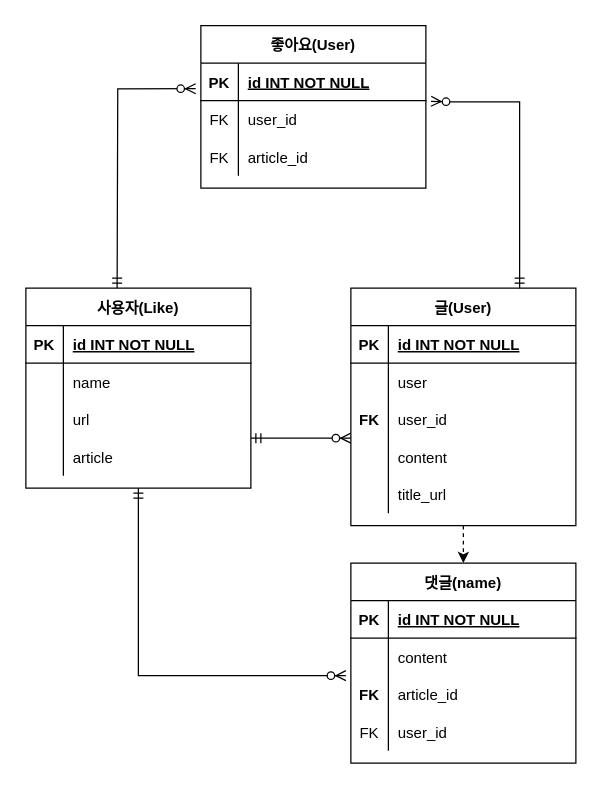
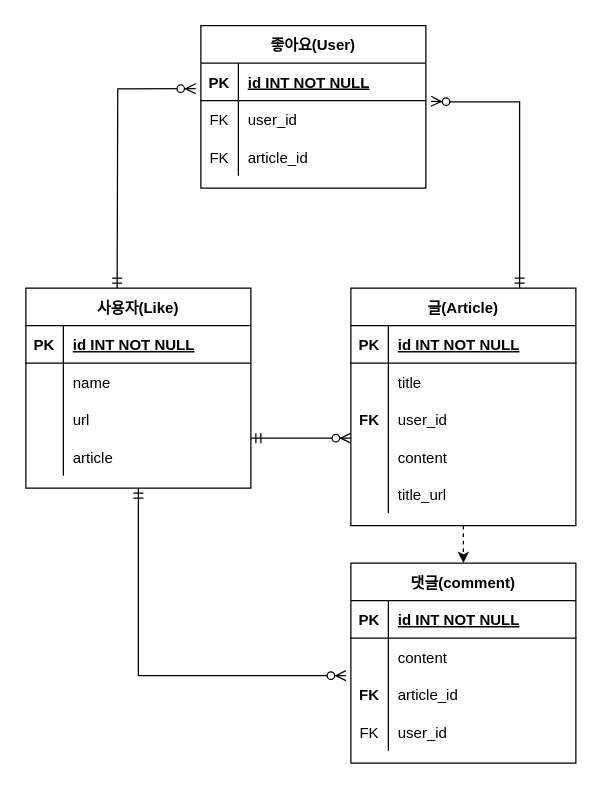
  <mxCell id="0" />
  <mxCell id="1" parent="0" />
  <mxCell id="2" value="사용자(Like)" style="shape=table;startSize=30;container=1;collapsible=1;childLayout=tableLayout;fixedRows=1;rowLines=0;fontStyle=1;align=center;resizeLast=1;rounded=0;" parent="1" vertex="1"><mxGeometry x="20" y="230" width="180" height="160" as="geometry" /></mxCell>
  <mxCell id="3" value="" style="shape=tableRow;horizontal=0;startSize=0;swimlaneHead=0;swimlaneBody=0;fillColor=none;collapsible=0;dropTarget=0;points=[[0,0.5],[1,0.5]];portConstraint=eastwest;top=0;left=0;right=0;bottom=1;rounded=0;" parent="2" vertex="1"><mxGeometry y="30" width="180" height="30" as="geometry" /></mxCell>
  <mxCell id="4" value="PK" style="shape=partialRectangle;connectable=0;fillColor=none;top=0;left=0;bottom=0;right=0;fontStyle=1;overflow=hidden;rounded=0;" parent="3" vertex="1"><mxGeometry width="30" height="30" as="geometry"><mxRectangle width="30" height="30" as="alternateBounds" /></mxGeometry></mxCell>
  <mxCell id="5" value="id INT NOT NULL" style="shape=partialRectangle;connectable=0;fillColor=none;top=0;left=0;bottom=0;right=0;align=left;spacingLeft=6;fontStyle=5;overflow=hidden;rounded=0;" parent="3" vertex="1"><mxGeometry x="30" width="150" height="30" as="geometry"><mxRectangle width="150" height="30" as="alternateBounds" /></mxGeometry></mxCell>
  <mxCell id="6" value="" style="shape=tableRow;horizontal=0;startSize=0;swimlaneHead=0;swimlaneBody=0;fillColor=none;collapsible=0;dropTarget=0;points=[[0,0.5],[1,0.5]];portConstraint=eastwest;top=0;left=0;right=0;bottom=0;rounded=0;" parent="2" vertex="1"><mxGeometry y="60" width="180" height="30" as="geometry" /></mxCell>
  <mxCell id="7" value="" style="shape=partialRectangle;connectable=0;fillColor=none;top=0;left=0;bottom=0;right=0;editable=1;overflow=hidden;rounded=0;" parent="6" vertex="1"><mxGeometry width="30" height="30" as="geometry"><mxRectangle width="30" height="30" as="alternateBounds" /></mxGeometry></mxCell>
  <mxCell id="8" value="name" style="shape=partialRectangle;connectable=0;fillColor=none;top=0;left=0;bottom=0;right=0;align=left;spacingLeft=6;overflow=hidden;rounded=0;" parent="6" vertex="1"><mxGeometry x="30" width="150" height="30" as="geometry"><mxRectangle width="150" height="30" as="alternateBounds" /></mxGeometry></mxCell>
  <mxCell id="9" value="" style="shape=tableRow;horizontal=0;startSize=0;swimlaneHead=0;swimlaneBody=0;fillColor=none;collapsible=0;dropTarget=0;points=[[0,0.5],[1,0.5]];portConstraint=eastwest;top=0;left=0;right=0;bottom=0;rounded=0;" parent="2" vertex="1"><mxGeometry y="90" width="180" height="30" as="geometry" /></mxCell>
  <mxCell id="10" value="" style="shape=partialRectangle;connectable=0;fillColor=none;top=0;left=0;bottom=0;right=0;editable=1;overflow=hidden;rounded=0;" parent="9" vertex="1"><mxGeometry width="30" height="30" as="geometry"><mxRectangle width="30" height="30" as="alternateBounds" /></mxGeometry></mxCell>
  <mxCell id="11" value="url" style="shape=partialRectangle;connectable=0;fillColor=none;top=0;left=0;bottom=0;right=0;align=left;spacingLeft=6;overflow=hidden;rounded=0;" parent="9" vertex="1"><mxGeometry x="30" width="150" height="30" as="geometry"><mxRectangle width="150" height="30" as="alternateBounds" /></mxGeometry></mxCell>
  <mxCell id="12" value="" style="shape=tableRow;horizontal=0;startSize=0;swimlaneHead=0;swimlaneBody=0;fillColor=none;collapsible=0;dropTarget=0;points=[[0,0.5],[1,0.5]];portConstraint=eastwest;top=0;left=0;right=0;bottom=0;rounded=0;" parent="2" vertex="1"><mxGeometry y="120" width="180" height="30" as="geometry" /></mxCell>
  <mxCell id="13" value="" style="shape=partialRectangle;connectable=0;fillColor=none;top=0;left=0;bottom=0;right=0;editable=1;overflow=hidden;rounded=0;" parent="12" vertex="1"><mxGeometry width="30" height="30" as="geometry"><mxRectangle width="30" height="30" as="alternateBounds" /></mxGeometry></mxCell>
  <mxCell id="14" value="article" style="shape=partialRectangle;connectable=0;fillColor=none;top=0;left=0;bottom=0;right=0;align=left;spacingLeft=6;overflow=hidden;rounded=0;" parent="12" vertex="1"><mxGeometry x="30" width="150" height="30" as="geometry"><mxRectangle width="150" height="30" as="alternateBounds" /></mxGeometry></mxCell>
  <mxCell id="15" style="edgeStyle=orthogonalEdgeStyle;rounded=0;orthogonalLoop=1;jettySize=auto;html=1;exitX=0.5;exitY=1;exitDx=0;exitDy=0;entryX=0.5;entryY=0;entryDx=0;entryDy=0;dashed=1;" parent="1" source="16" target="32" edge="1"><mxGeometry relative="1" as="geometry" /></mxCell>
- <mxCell id="16" value="글(User)" style="shape=table;startSize=30;container=1;collapsible=1;childLayout=tableLayout;fixedRows=1;rowLines=0;fontStyle=1;align=center;resizeLast=1;rounded=0;" parent="1" vertex="1"><mxGeometry x="280" y="230" width="180" height="190" as="geometry" /></mxCell>
+ <mxCell id="16" value="글(Article)" style="shape=table;startSize=30;container=1;collapsible=1;childLayout=tableLayout;fixedRows=1;rowLines=0;fontStyle=1;align=center;resizeLast=1;rounded=0;" parent="1" vertex="1"><mxGeometry x="280" y="230" width="180" height="190" as="geometry" /></mxCell>
  <mxCell id="17" value="" style="shape=tableRow;horizontal=0;startSize=0;swimlaneHead=0;swimlaneBody=0;fillColor=none;collapsible=0;dropTarget=0;points=[[0,0.5],[1,0.5]];portConstraint=eastwest;top=0;left=0;right=0;bottom=1;rounded=0;" parent="16" vertex="1"><mxGeometry y="30" width="180" height="30" as="geometry" /></mxCell>
  <mxCell id="18" value="PK" style="shape=partialRectangle;connectable=0;fillColor=none;top=0;left=0;bottom=0;right=0;fontStyle=1;overflow=hidden;rounded=0;" parent="17" vertex="1"><mxGeometry width="30" height="30" as="geometry"><mxRectangle width="30" height="30" as="alternateBounds" /></mxGeometry></mxCell>
  <mxCell id="19" value="id INT NOT NULL" style="shape=partialRectangle;connectable=0;fillColor=none;top=0;left=0;bottom=0;right=0;align=left;spacingLeft=6;fontStyle=5;overflow=hidden;rounded=0;" parent="17" vertex="1"><mxGeometry x="30" width="150" height="30" as="geometry"><mxRectangle width="150" height="30" as="alternateBounds" /></mxGeometry></mxCell>
  <mxCell id="20" value="" style="shape=tableRow;horizontal=0;startSize=0;swimlaneHead=0;swimlaneBody=0;fillColor=none;collapsible=0;dropTarget=0;points=[[0,0.5],[1,0.5]];portConstraint=eastwest;top=0;left=0;right=0;bottom=0;rounded=0;" parent="16" vertex="1"><mxGeometry y="60" width="180" height="30" as="geometry" /></mxCell>
  <mxCell id="21" value="" style="shape=partialRectangle;connectable=0;fillColor=none;top=0;left=0;bottom=0;right=0;editable=1;overflow=hidden;rounded=0;" parent="20" vertex="1"><mxGeometry width="30" height="30" as="geometry"><mxRectangle width="30" height="30" as="alternateBounds" /></mxGeometry></mxCell>
- <mxCell id="22" value="user" style="shape=partialRectangle;connectable=0;fillColor=none;top=0;left=0;bottom=0;right=0;align=left;spacingLeft=6;overflow=hidden;rounded=0;" parent="20" vertex="1"><mxGeometry x="30" width="150" height="30" as="geometry"><mxRectangle width="150" height="30" as="alternateBounds" /></mxGeometry></mxCell>
+ <mxCell id="22" value="title" style="shape=partialRectangle;connectable=0;fillColor=none;top=0;left=0;bottom=0;right=0;align=left;spacingLeft=6;overflow=hidden;rounded=0;" parent="20" vertex="1"><mxGeometry x="30" width="150" height="30" as="geometry"><mxRectangle width="150" height="30" as="alternateBounds" /></mxGeometry></mxCell>
  <mxCell id="23" style="shape=tableRow;horizontal=0;startSize=0;swimlaneHead=0;swimlaneBody=0;fillColor=none;collapsible=0;dropTarget=0;points=[[0,0.5],[1,0.5]];portConstraint=eastwest;top=0;left=0;right=0;bottom=0;rounded=0;" vertex="1" parent="16"><mxGeometry y="90" width="180" height="30" as="geometry" /></mxCell>
  <mxCell id="24" value="FK" style="shape=partialRectangle;connectable=0;fillColor=none;top=0;left=0;bottom=0;right=0;editable=1;overflow=hidden;rounded=0;fontStyle=1" vertex="1" parent="23"><mxGeometry width="30" height="30" as="geometry"><mxRectangle width="30" height="30" as="alternateBounds" /></mxGeometry></mxCell>
  <mxCell id="25" value="user_id" style="shape=partialRectangle;connectable=0;fillColor=none;top=0;left=0;bottom=0;right=0;align=left;spacingLeft=6;overflow=hidden;rounded=0;" vertex="1" parent="23"><mxGeometry x="30" width="150" height="30" as="geometry"><mxRectangle width="150" height="30" as="alternateBounds" /></mxGeometry></mxCell>
  <mxCell id="26" value="" style="shape=tableRow;horizontal=0;startSize=0;swimlaneHead=0;swimlaneBody=0;fillColor=none;collapsible=0;dropTarget=0;points=[[0,0.5],[1,0.5]];portConstraint=eastwest;top=0;left=0;right=0;bottom=0;rounded=0;" parent="16" vertex="1"><mxGeometry y="120" width="180" height="30" as="geometry" /></mxCell>
  <mxCell id="27" value="" style="shape=partialRectangle;connectable=0;fillColor=none;top=0;left=0;bottom=0;right=0;editable=1;overflow=hidden;rounded=0;" parent="26" vertex="1"><mxGeometry width="30" height="30" as="geometry"><mxRectangle width="30" height="30" as="alternateBounds" /></mxGeometry></mxCell>
  <mxCell id="28" value="content" style="shape=partialRectangle;connectable=0;fillColor=none;top=0;left=0;bottom=0;right=0;align=left;spacingLeft=6;overflow=hidden;rounded=0;" parent="26" vertex="1"><mxGeometry x="30" width="150" height="30" as="geometry"><mxRectangle width="150" height="30" as="alternateBounds" /></mxGeometry></mxCell>
  <mxCell id="29" value="" style="shape=tableRow;horizontal=0;startSize=0;swimlaneHead=0;swimlaneBody=0;fillColor=none;collapsible=0;dropTarget=0;points=[[0,0.5],[1,0.5]];portConstraint=eastwest;top=0;left=0;right=0;bottom=0;rounded=0;" parent="16" vertex="1"><mxGeometry y="150" width="180" height="30" as="geometry" /></mxCell>
  <mxCell id="30" value="" style="shape=partialRectangle;connectable=0;fillColor=none;top=0;left=0;bottom=0;right=0;editable=1;overflow=hidden;rounded=0;" parent="29" vertex="1"><mxGeometry width="30" height="30" as="geometry"><mxRectangle width="30" height="30" as="alternateBounds" /></mxGeometry></mxCell>
  <mxCell id="31" value="title_url" style="shape=partialRectangle;connectable=0;fillColor=none;top=0;left=0;bottom=0;right=0;align=left;spacingLeft=6;overflow=hidden;rounded=0;" parent="29" vertex="1"><mxGeometry x="30" width="150" height="30" as="geometry"><mxRectangle width="150" height="30" as="alternateBounds" /></mxGeometry></mxCell>
- <mxCell id="32" value="댓글(name)" style="shape=table;startSize=30;container=1;collapsible=1;childLayout=tableLayout;fixedRows=1;rowLines=0;fontStyle=1;align=center;resizeLast=1;rounded=0;" parent="1" vertex="1"><mxGeometry x="280" y="450" width="180" height="160" as="geometry" /></mxCell>
+ <mxCell id="32" value="댓글(comment)" style="shape=table;startSize=30;container=1;collapsible=1;childLayout=tableLayout;fixedRows=1;rowLines=0;fontStyle=1;align=center;resizeLast=1;rounded=0;" parent="1" vertex="1"><mxGeometry x="280" y="450" width="180" height="160" as="geometry" /></mxCell>
  <mxCell id="33" value="" style="shape=tableRow;horizontal=0;startSize=0;swimlaneHead=0;swimlaneBody=0;fillColor=none;collapsible=0;dropTarget=0;points=[[0,0.5],[1,0.5]];portConstraint=eastwest;top=0;left=0;right=0;bottom=1;rounded=0;" parent="32" vertex="1"><mxGeometry y="30" width="180" height="30" as="geometry" /></mxCell>
  <mxCell id="34" value="PK" style="shape=partialRectangle;connectable=0;fillColor=none;top=0;left=0;bottom=0;right=0;fontStyle=1;overflow=hidden;rounded=0;" parent="33" vertex="1"><mxGeometry width="30" height="30" as="geometry"><mxRectangle width="30" height="30" as="alternateBounds" /></mxGeometry></mxCell>
  <mxCell id="35" value="id INT NOT NULL" style="shape=partialRectangle;connectable=0;fillColor=none;top=0;left=0;bottom=0;right=0;align=left;spacingLeft=6;fontStyle=5;overflow=hidden;rounded=0;" parent="33" vertex="1"><mxGeometry x="30" width="150" height="30" as="geometry"><mxRectangle width="150" height="30" as="alternateBounds" /></mxGeometry></mxCell>
  <mxCell id="36" value="" style="shape=tableRow;horizontal=0;startSize=0;swimlaneHead=0;swimlaneBody=0;fillColor=none;collapsible=0;dropTarget=0;points=[[0,0.5],[1,0.5]];portConstraint=eastwest;top=0;left=0;right=0;bottom=0;rounded=0;" parent="32" vertex="1"><mxGeometry y="60" width="180" height="30" as="geometry" /></mxCell>
  <mxCell id="37" value="" style="shape=partialRectangle;connectable=0;fillColor=none;top=0;left=0;bottom=0;right=0;editable=1;overflow=hidden;rounded=0;" parent="36" vertex="1"><mxGeometry width="30" height="30" as="geometry"><mxRectangle width="30" height="30" as="alternateBounds" /></mxGeometry></mxCell>
  <mxCell id="38" value="content" style="shape=partialRectangle;connectable=0;fillColor=none;top=0;left=0;bottom=0;right=0;align=left;spacingLeft=6;overflow=hidden;rounded=0;" parent="36" vertex="1"><mxGeometry x="30" width="150" height="30" as="geometry"><mxRectangle width="150" height="30" as="alternateBounds" /></mxGeometry></mxCell>
  <mxCell id="39" style="shape=tableRow;horizontal=0;startSize=0;swimlaneHead=0;swimlaneBody=0;fillColor=none;collapsible=0;dropTarget=0;points=[[0,0.5],[1,0.5]];portConstraint=eastwest;top=0;left=0;right=0;bottom=0;rounded=0;" vertex="1" parent="32"><mxGeometry y="90" width="180" height="30" as="geometry" /></mxCell>
  <mxCell id="40" value="FK" style="shape=partialRectangle;connectable=0;fillColor=none;top=0;left=0;bottom=0;right=0;editable=1;overflow=hidden;rounded=0;fontStyle=1" vertex="1" parent="39"><mxGeometry width="30" height="30" as="geometry"><mxRectangle width="30" height="30" as="alternateBounds" /></mxGeometry></mxCell>
  <mxCell id="41" value="article_id" style="shape=partialRectangle;connectable=0;fillColor=none;top=0;left=0;bottom=0;right=0;align=left;spacingLeft=6;overflow=hidden;rounded=0;" vertex="1" parent="39"><mxGeometry x="30" width="150" height="30" as="geometry"><mxRectangle width="150" height="30" as="alternateBounds" /></mxGeometry></mxCell>
  <mxCell id="42" value="" style="shape=tableRow;horizontal=0;startSize=0;swimlaneHead=0;swimlaneBody=0;fillColor=none;collapsible=0;dropTarget=0;points=[[0,0.5],[1,0.5]];portConstraint=eastwest;top=0;left=0;right=0;bottom=0;rounded=0;" parent="32" vertex="1"><mxGeometry y="120" width="180" height="30" as="geometry" /></mxCell>
  <mxCell id="43" value="FK" style="shape=partialRectangle;connectable=0;fillColor=none;top=0;left=0;bottom=0;right=0;editable=1;overflow=hidden;rounded=0;" parent="42" vertex="1"><mxGeometry width="30" height="30" as="geometry"><mxRectangle width="30" height="30" as="alternateBounds" /></mxGeometry></mxCell>
  <mxCell id="44" value="user_id" style="shape=partialRectangle;connectable=0;fillColor=none;top=0;left=0;bottom=0;right=0;align=left;spacingLeft=6;overflow=hidden;rounded=0;" parent="42" vertex="1"><mxGeometry x="30" width="150" height="30" as="geometry"><mxRectangle width="150" height="30" as="alternateBounds" /></mxGeometry></mxCell>
  <mxCell id="45" value="" style="edgeStyle=entityRelationEdgeStyle;fontSize=12;html=1;endArrow=ERzeroToMany;startArrow=ERmandOne;rounded=0;" edge="1" parent="1"><mxGeometry width="100" height="100" relative="1" as="geometry"><mxPoint x="200" y="350" as="sourcePoint" /><mxPoint x="280" y="350" as="targetPoint" /></mxGeometry></mxCell>
  <mxCell id="46" value="" style="edgeStyle=orthogonalEdgeStyle;fontSize=12;html=1;endArrow=ERzeroToMany;startArrow=ERmandOne;rounded=0;exitX=0.5;exitY=1;exitDx=0;exitDy=0;entryX=-0.022;entryY=0;entryDx=0;entryDy=0;entryPerimeter=0;" edge="1" parent="1" source="2" target="39"><mxGeometry width="100" height="100" relative="1" as="geometry"><mxPoint x="120" y="390.01" as="sourcePoint" /><mxPoint x="170" y="555" as="targetPoint" /><Array as="points"><mxPoint x="110" y="540" /></Array></mxGeometry></mxCell>
  <mxCell id="47" value="좋아요(User)" style="shape=table;startSize=30;container=1;collapsible=1;childLayout=tableLayout;fixedRows=1;rowLines=0;fontStyle=1;align=center;resizeLast=1;rounded=0;" vertex="1" parent="1"><mxGeometry x="160" y="20" width="180" height="130" as="geometry" /></mxCell>
  <mxCell id="48" value="" style="shape=tableRow;horizontal=0;startSize=0;swimlaneHead=0;swimlaneBody=0;fillColor=none;collapsible=0;dropTarget=0;points=[[0,0.5],[1,0.5]];portConstraint=eastwest;top=0;left=0;right=0;bottom=1;rounded=0;" vertex="1" parent="47"><mxGeometry y="30" width="180" height="30" as="geometry" /></mxCell>
  <mxCell id="49" value="PK" style="shape=partialRectangle;connectable=0;fillColor=none;top=0;left=0;bottom=0;right=0;fontStyle=1;overflow=hidden;rounded=0;" vertex="1" parent="48"><mxGeometry width="30" height="30" as="geometry"><mxRectangle width="30" height="30" as="alternateBounds" /></mxGeometry></mxCell>
  <mxCell id="50" value="id INT NOT NULL" style="shape=partialRectangle;connectable=0;fillColor=none;top=0;left=0;bottom=0;right=0;align=left;spacingLeft=6;fontStyle=5;overflow=hidden;rounded=0;" vertex="1" parent="48"><mxGeometry x="30" width="150" height="30" as="geometry"><mxRectangle width="150" height="30" as="alternateBounds" /></mxGeometry></mxCell>
  <mxCell id="51" value="" style="shape=tableRow;horizontal=0;startSize=0;swimlaneHead=0;swimlaneBody=0;fillColor=none;collapsible=0;dropTarget=0;points=[[0,0.5],[1,0.5]];portConstraint=eastwest;top=0;left=0;right=0;bottom=0;rounded=0;" vertex="1" parent="47"><mxGeometry y="60" width="180" height="30" as="geometry" /></mxCell>
  <mxCell id="52" value="FK" style="shape=partialRectangle;connectable=0;fillColor=none;top=0;left=0;bottom=0;right=0;editable=1;overflow=hidden;rounded=0;" vertex="1" parent="51"><mxGeometry width="30" height="30" as="geometry"><mxRectangle width="30" height="30" as="alternateBounds" /></mxGeometry></mxCell>
  <mxCell id="53" value="user_id" style="shape=partialRectangle;connectable=0;fillColor=none;top=0;left=0;bottom=0;right=0;align=left;spacingLeft=6;overflow=hidden;rounded=0;" vertex="1" parent="51"><mxGeometry x="30" width="150" height="30" as="geometry"><mxRectangle width="150" height="30" as="alternateBounds" /></mxGeometry></mxCell>
  <mxCell id="54" value="" style="shape=tableRow;horizontal=0;startSize=0;swimlaneHead=0;swimlaneBody=0;fillColor=none;collapsible=0;dropTarget=0;points=[[0,0.5],[1,0.5]];portConstraint=eastwest;top=0;left=0;right=0;bottom=0;rounded=0;" vertex="1" parent="47"><mxGeometry y="90" width="180" height="30" as="geometry" /></mxCell>
  <mxCell id="55" value="FK" style="shape=partialRectangle;connectable=0;fillColor=none;top=0;left=0;bottom=0;right=0;editable=1;overflow=hidden;rounded=0;" vertex="1" parent="54"><mxGeometry width="30" height="30" as="geometry"><mxRectangle width="30" height="30" as="alternateBounds" /></mxGeometry></mxCell>
  <mxCell id="56" value="article_id" style="shape=partialRectangle;connectable=0;fillColor=none;top=0;left=0;bottom=0;right=0;align=left;spacingLeft=6;overflow=hidden;rounded=0;" vertex="1" parent="54"><mxGeometry x="30" width="150" height="30" as="geometry"><mxRectangle width="150" height="30" as="alternateBounds" /></mxGeometry></mxCell>
  <mxCell id="57" value="" style="fontSize=12;html=1;endArrow=ERzeroToMany;startArrow=ERmandOne;rounded=0;entryX=-0.023;entryY=0.683;entryDx=0;entryDy=0;entryPerimeter=0;edgeStyle=orthogonalEdgeStyle;" edge="1" parent="1" target="48"><mxGeometry width="100" height="100" relative="1" as="geometry"><mxPoint x="93" y="230" as="sourcePoint" /><mxPoint x="160" y="80" as="targetPoint" /></mxGeometry></mxCell>
  <mxCell id="58" value="" style="fontSize=12;html=1;endArrow=ERzeroToMany;startArrow=ERmandOne;rounded=0;entryX=1.023;entryY=0.017;entryDx=0;entryDy=0;entryPerimeter=0;exitX=0.75;exitY=0;exitDx=0;exitDy=0;edgeStyle=orthogonalEdgeStyle;" edge="1" parent="1" source="16" target="51"><mxGeometry width="100" height="100" relative="1" as="geometry"><mxPoint x="340" y="230" as="sourcePoint" /><mxPoint x="402.86" y="70.49" as="targetPoint" /><Array as="points"><mxPoint x="415" y="81" /><mxPoint x="360" y="81" /></Array></mxGeometry></mxCell>
